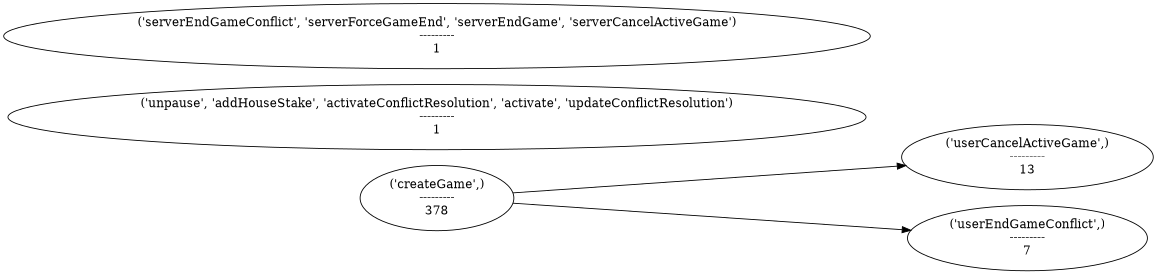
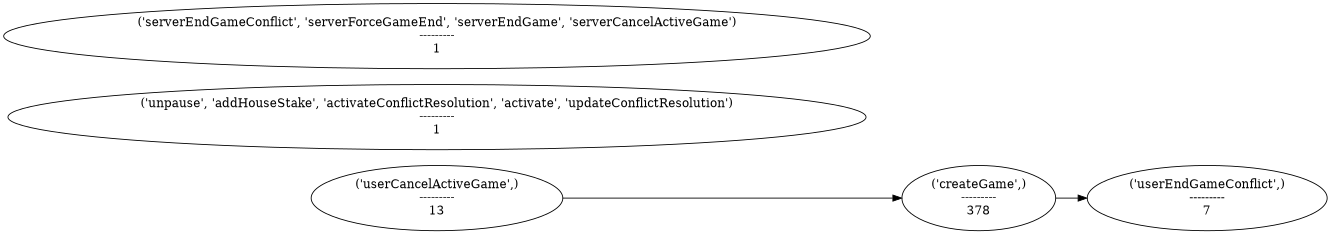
  strict digraph {
    rankdir=LR
    "('createGame',)\n---------\n378"
    "('userCancelActiveGame',)\n---------\n13"
    "('userEndGameConflict',)\n---------\n7"
    "('unpause', 'addHouseStake', 'activateConflictResolution', 'activate', 'updateConflictResolution')\n---------\n1"
    "('serverEndGameConflict', 'serverForceGameEnd', 'serverEndGame', 'serverCancelActiveGame')\n---------\n1"
-   "('createGame',)\n---------\n378" -> "('userCancelActiveGame',)\n---------\n13"
+   "('userCancelActiveGame',)\n---------\n13" -> "('createGame',)\n---------\n378"
    "('createGame',)\n---------\n378" -> "('userEndGameConflict',)\n---------\n7"
  }
